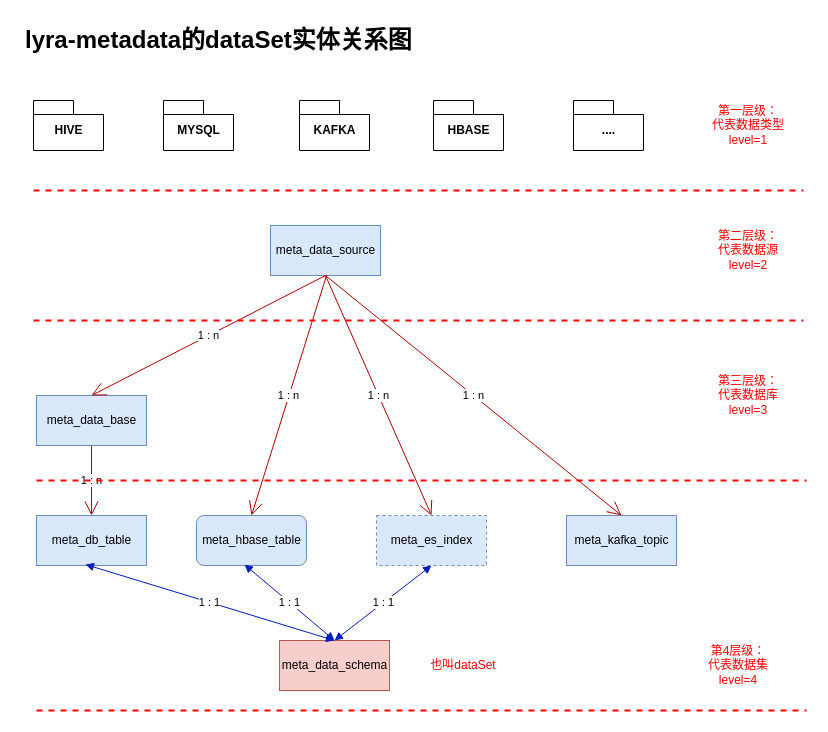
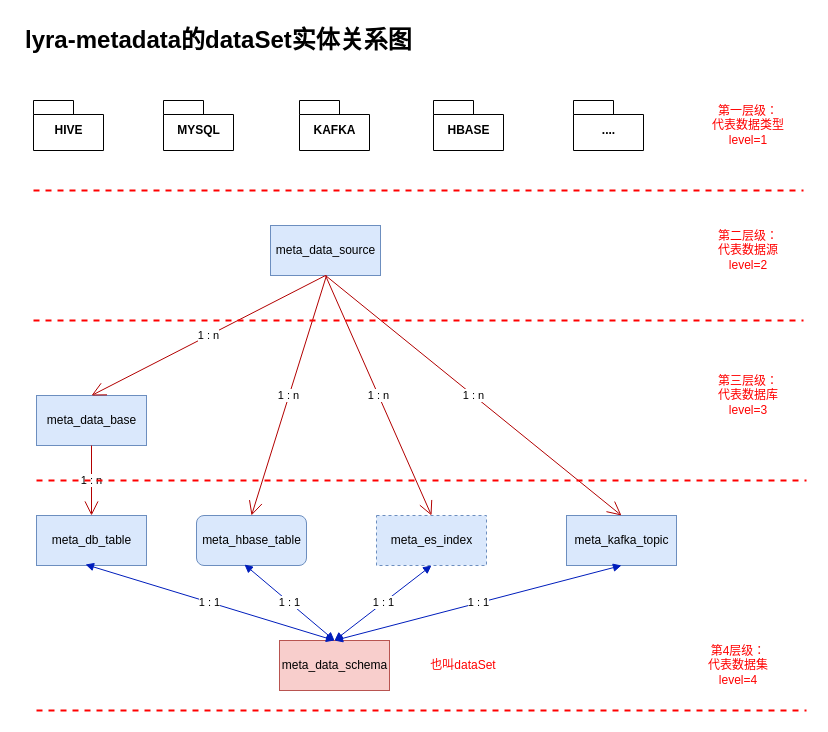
  <mxCell id="0" />
  <mxCell id="1" parent="0" />
  <mxCell id="2" value="meta_data_schema" style="html=1;fillColor=#f8cecc;strokeColor=#b85450;" vertex="1" parent="1"><mxGeometry x="279" y="640" width="110" height="50" as="geometry" /></mxCell>
  <mxCell id="3" value="meta_data_source" style="html=1;fillColor=#dae8fc;strokeColor=#6c8ebf;" vertex="1" parent="1"><mxGeometry x="270" y="225" width="110" height="50" as="geometry" /></mxCell>
  <mxCell id="4" value="meta_data_base" style="html=1;fillColor=#dae8fc;strokeColor=#6c8ebf;" vertex="1" parent="1"><mxGeometry x="36" y="395" width="110" height="50" as="geometry" /></mxCell>
  <mxCell id="5" value="meta_db_table" style="html=1;fillColor=#dae8fc;strokeColor=#6c8ebf;" vertex="1" parent="1"><mxGeometry x="36" y="515" width="110" height="50" as="geometry" /></mxCell>
  <mxCell id="6" value="meta_hbase_table" style="html=1;fillColor=#dae8fc;strokeColor=#6c8ebf;rounded=1;" vertex="1" parent="1"><mxGeometry x="196" y="515" width="110" height="50" as="geometry" /></mxCell>
  <mxCell id="7" value="meta_es_index" style="html=1;fillColor=#dae8fc;strokeColor=#6c8ebf;dashed=1;" vertex="1" parent="1"><mxGeometry x="376" y="515" width="110" height="50" as="geometry" /></mxCell>
  <mxCell id="8" value="meta_kafka_topic" style="html=1;fillColor=#dae8fc;strokeColor=#6c8ebf;" vertex="1" parent="1"><mxGeometry x="566" y="515" width="110" height="50" as="geometry" /></mxCell>
  <mxCell id="9" value="1 : n" style="endArrow=open;endFill=1;endSize=12;html=1;rounded=0;exitX=0.5;exitY=1;exitDx=0;exitDy=0;entryX=0.5;entryY=0;entryDx=0;entryDy=0;fillColor=#e51400;strokeColor=#B20000;" edge="1" parent="1" source="3" target="4"><mxGeometry width="160" relative="1" as="geometry"><mxPoint x="306" y="355" as="sourcePoint" /><mxPoint x="466" y="355" as="targetPoint" /></mxGeometry></mxCell>
  <mxCell id="10" value="1 : n" style="endArrow=open;endFill=1;endSize=12;html=1;rounded=0;entryX=0.5;entryY=0;entryDx=0;entryDy=0;fillColor=#e51400;strokeColor=#B20000;" edge="1" parent="1" target="6"><mxGeometry width="160" relative="1" as="geometry"><mxPoint x="326" y="275" as="sourcePoint" /><mxPoint x="101" y="405" as="targetPoint" /></mxGeometry></mxCell>
  <mxCell id="11" value="1 : n" style="endArrow=open;endFill=1;endSize=12;html=1;rounded=0;entryX=0.5;entryY=0;entryDx=0;entryDy=0;fillColor=#e51400;strokeColor=#B20000;exitX=0.5;exitY=1;exitDx=0;exitDy=0;" edge="1" parent="1" source="3" target="7"><mxGeometry width="160" relative="1" as="geometry"><mxPoint x="336" y="285" as="sourcePoint" /><mxPoint x="261" y="525" as="targetPoint" /></mxGeometry></mxCell>
  <mxCell id="12" value="1 : n" style="endArrow=open;endFill=1;endSize=12;html=1;rounded=0;entryX=0.5;entryY=0;entryDx=0;entryDy=0;fillColor=#e51400;strokeColor=#B20000;exitX=0.5;exitY=1;exitDx=0;exitDy=0;" edge="1" parent="1" source="3" target="8"><mxGeometry width="160" relative="1" as="geometry"><mxPoint x="346" y="295" as="sourcePoint" /><mxPoint x="271" y="535" as="targetPoint" /></mxGeometry></mxCell>
  <mxCell id="13" value="1 : n" style="endArrow=open;endFill=1;endSize=12;html=1;rounded=0;entryX=0.5;entryY=0;entryDx=0;entryDy=0;fillColor=#e51400;strokeColor=#B20000;exitX=0.5;exitY=1;exitDx=0;exitDy=0;" edge="1" parent="1" source="4" target="5"><mxGeometry width="160" relative="1" as="geometry"><mxPoint x="336" y="285" as="sourcePoint" /><mxPoint x="261" y="525" as="targetPoint" /></mxGeometry></mxCell>
  <mxCell id="14" value="1 : 1" style="endArrow=block;startArrow=block;endFill=1;startFill=1;html=1;rounded=0;fillColor=#0050ef;strokeColor=#001DBC;entryX=0.5;entryY=0;entryDx=0;entryDy=0;exitX=0.445;exitY=0.98;exitDx=0;exitDy=0;exitPerimeter=0;" edge="1" parent="1" source="5" target="2"><mxGeometry width="160" relative="1" as="geometry"><mxPoint x="66" y="625" as="sourcePoint" /><mxPoint x="226" y="625" as="targetPoint" /></mxGeometry></mxCell>
+ <mxCell id="15" value="1 : 1" style="endArrow=block;startArrow=block;endFill=1;startFill=1;html=1;rounded=0;fillColor=#0050ef;strokeColor=#001DBC;entryX=0.5;entryY=0;entryDx=0;entryDy=0;exitX=0.5;exitY=1;exitDx=0;exitDy=0;" edge="1" parent="1" source="8" target="2"><mxGeometry width="160" relative="1" as="geometry"><mxPoint x="94.95" y="574" as="sourcePoint" /><mxPoint x="335" y="741" as="targetPoint" /></mxGeometry></mxCell>
  <mxCell id="16" value="1 : 1" style="endArrow=block;startArrow=block;endFill=1;startFill=1;html=1;rounded=0;fillColor=#0050ef;strokeColor=#001DBC;entryX=0.5;entryY=0;entryDx=0;entryDy=0;exitX=0.5;exitY=1;exitDx=0;exitDy=0;" edge="1" parent="1" source="7" target="2"><mxGeometry width="160" relative="1" as="geometry"><mxPoint x="104.95" y="584" as="sourcePoint" /><mxPoint x="345" y="751" as="targetPoint" /></mxGeometry></mxCell>
  <mxCell id="17" value="1 : 1" style="endArrow=block;startArrow=block;endFill=1;startFill=1;html=1;rounded=0;fillColor=#0050ef;strokeColor=#001DBC;exitX=0.436;exitY=0.98;exitDx=0;exitDy=0;exitPerimeter=0;entryX=0.5;entryY=0;entryDx=0;entryDy=0;" edge="1" parent="1" source="6" target="2"><mxGeometry width="160" relative="1" as="geometry"><mxPoint x="114.95" y="594" as="sourcePoint" /><mxPoint x="326" y="735" as="targetPoint" /></mxGeometry></mxCell>
  <mxCell id="18" value="&lt;h1&gt;lyra-metadata的dataSet实体关系图&lt;/h1&gt;" style="text;html=1;strokeColor=none;fillColor=none;spacing=5;spacingTop=-20;whiteSpace=wrap;overflow=hidden;rounded=0;" vertex="1" parent="1"><mxGeometry x="20" y="20" width="443" height="50" as="geometry" /></mxCell>
  <mxCell id="19" value="HIVE" style="shape=folder;fontStyle=1;spacingTop=10;tabWidth=40;tabHeight=14;tabPosition=left;html=1;" vertex="1" parent="1"><mxGeometry x="33" y="100" width="70" height="50" as="geometry" /></mxCell>
  <mxCell id="20" value="MYSQL" style="shape=folder;fontStyle=1;spacingTop=10;tabWidth=40;tabHeight=14;tabPosition=left;html=1;" vertex="1" parent="1"><mxGeometry x="163" y="100" width="70" height="50" as="geometry" /></mxCell>
  <mxCell id="21" value="KAFKA" style="shape=folder;fontStyle=1;spacingTop=10;tabWidth=40;tabHeight=14;tabPosition=left;html=1;" vertex="1" parent="1"><mxGeometry x="299" y="100" width="70" height="50" as="geometry" /></mxCell>
  <mxCell id="22" value="HBASE" style="shape=folder;fontStyle=1;spacingTop=10;tabWidth=40;tabHeight=14;tabPosition=left;html=1;" vertex="1" parent="1"><mxGeometry x="433" y="100" width="70" height="50" as="geometry" /></mxCell>
  <mxCell id="23" value="...." style="shape=folder;fontStyle=1;spacingTop=10;tabWidth=40;tabHeight=14;tabPosition=left;html=1;" vertex="1" parent="1"><mxGeometry x="573" y="100" width="70" height="50" as="geometry" /></mxCell>
  <mxCell id="24" value="第一层级：&lt;br&gt;代表数据类型&lt;br&gt;level=1" style="text;html=1;strokeColor=none;fillColor=none;align=center;verticalAlign=middle;whiteSpace=wrap;rounded=0;fontColor=#FF0000;" vertex="1" parent="1"><mxGeometry x="703" y="100" width="90" height="50" as="geometry" /></mxCell>
  <mxCell id="25" value="" style="endArrow=none;dashed=1;html=1;rounded=0;fillColor=#e51400;strokeColor=#FF0000;strokeWidth=2;" edge="1" parent="1"><mxGeometry width="50" height="50" relative="1" as="geometry"><mxPoint x="33" y="190" as="sourcePoint" /><mxPoint x="803" y="190" as="targetPoint" /></mxGeometry></mxCell>
  <mxCell id="26" value="" style="endArrow=none;dashed=1;html=1;rounded=0;fillColor=#e51400;strokeColor=#FF0000;strokeWidth=2;" edge="1" parent="1"><mxGeometry width="50" height="50" relative="1" as="geometry"><mxPoint x="33" y="320" as="sourcePoint" /><mxPoint x="803" y="320" as="targetPoint" /></mxGeometry></mxCell>
  <mxCell id="27" value="第二层级：&lt;br&gt;代表数据源&lt;br&gt;level=2" style="text;html=1;strokeColor=none;fillColor=none;align=center;verticalAlign=middle;whiteSpace=wrap;rounded=0;fontColor=#FF0000;" vertex="1" parent="1"><mxGeometry x="703" y="225" width="90" height="50" as="geometry" /></mxCell>
  <mxCell id="28" value="" style="endArrow=none;dashed=1;html=1;rounded=0;fillColor=#e51400;strokeColor=#FF0000;strokeWidth=2;" edge="1" parent="1"><mxGeometry width="50" height="50" relative="1" as="geometry"><mxPoint x="36" y="710" as="sourcePoint" /><mxPoint x="806" y="710" as="targetPoint" /></mxGeometry></mxCell>
  <mxCell id="29" value="" style="endArrow=none;dashed=1;html=1;rounded=0;fillColor=#e51400;strokeColor=#FF0000;strokeWidth=2;" edge="1" parent="1"><mxGeometry width="50" height="50" relative="1" as="geometry"><mxPoint x="36" y="480" as="sourcePoint" /><mxPoint x="806" y="480" as="targetPoint" /></mxGeometry></mxCell>
  <mxCell id="30" value="第三层级：&lt;br&gt;代表数据库&lt;br&gt;level=3" style="text;html=1;strokeColor=none;fillColor=none;align=center;verticalAlign=middle;whiteSpace=wrap;rounded=0;fontColor=#FF0000;" vertex="1" parent="1"><mxGeometry x="703" y="370" width="90" height="50" as="geometry" /></mxCell>
  <mxCell id="31" value="第4层级：&lt;br&gt;代表数据集&lt;br&gt;level=4" style="text;html=1;strokeColor=none;fillColor=none;align=center;verticalAlign=middle;whiteSpace=wrap;rounded=0;fontColor=#FF0000;" vertex="1" parent="1"><mxGeometry x="693" y="640" width="90" height="50" as="geometry" /></mxCell>
  <mxCell id="32" value="也叫dataSet" style="text;html=1;strokeColor=none;fillColor=none;align=center;verticalAlign=middle;whiteSpace=wrap;rounded=0;fontColor=#FF0000;" vertex="1" parent="1"><mxGeometry x="423" y="650" width="80" height="30" as="geometry" /></mxCell>
